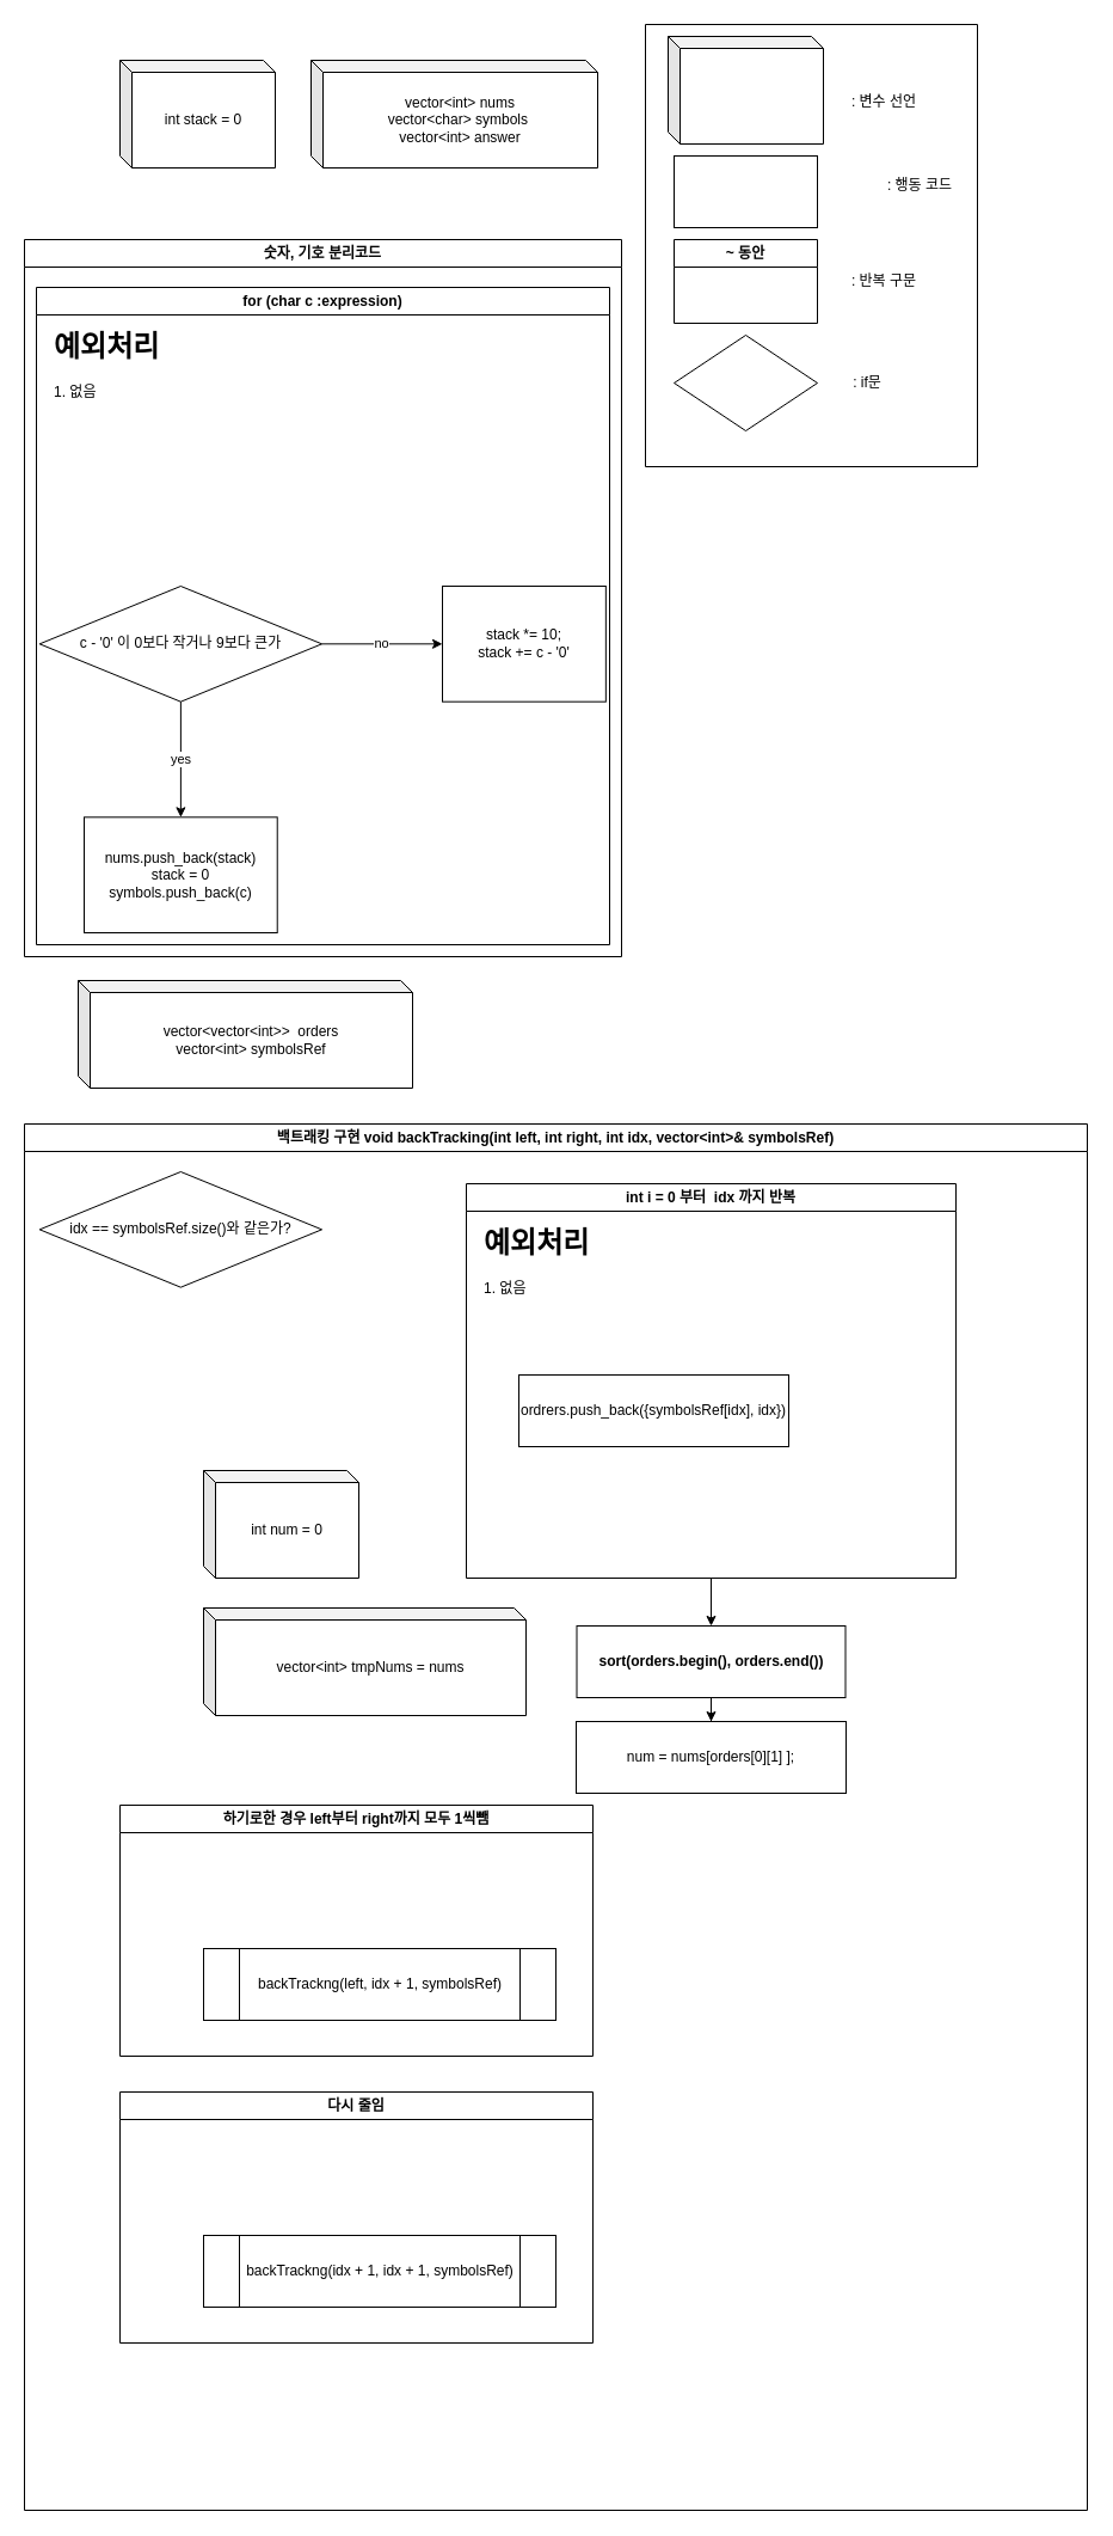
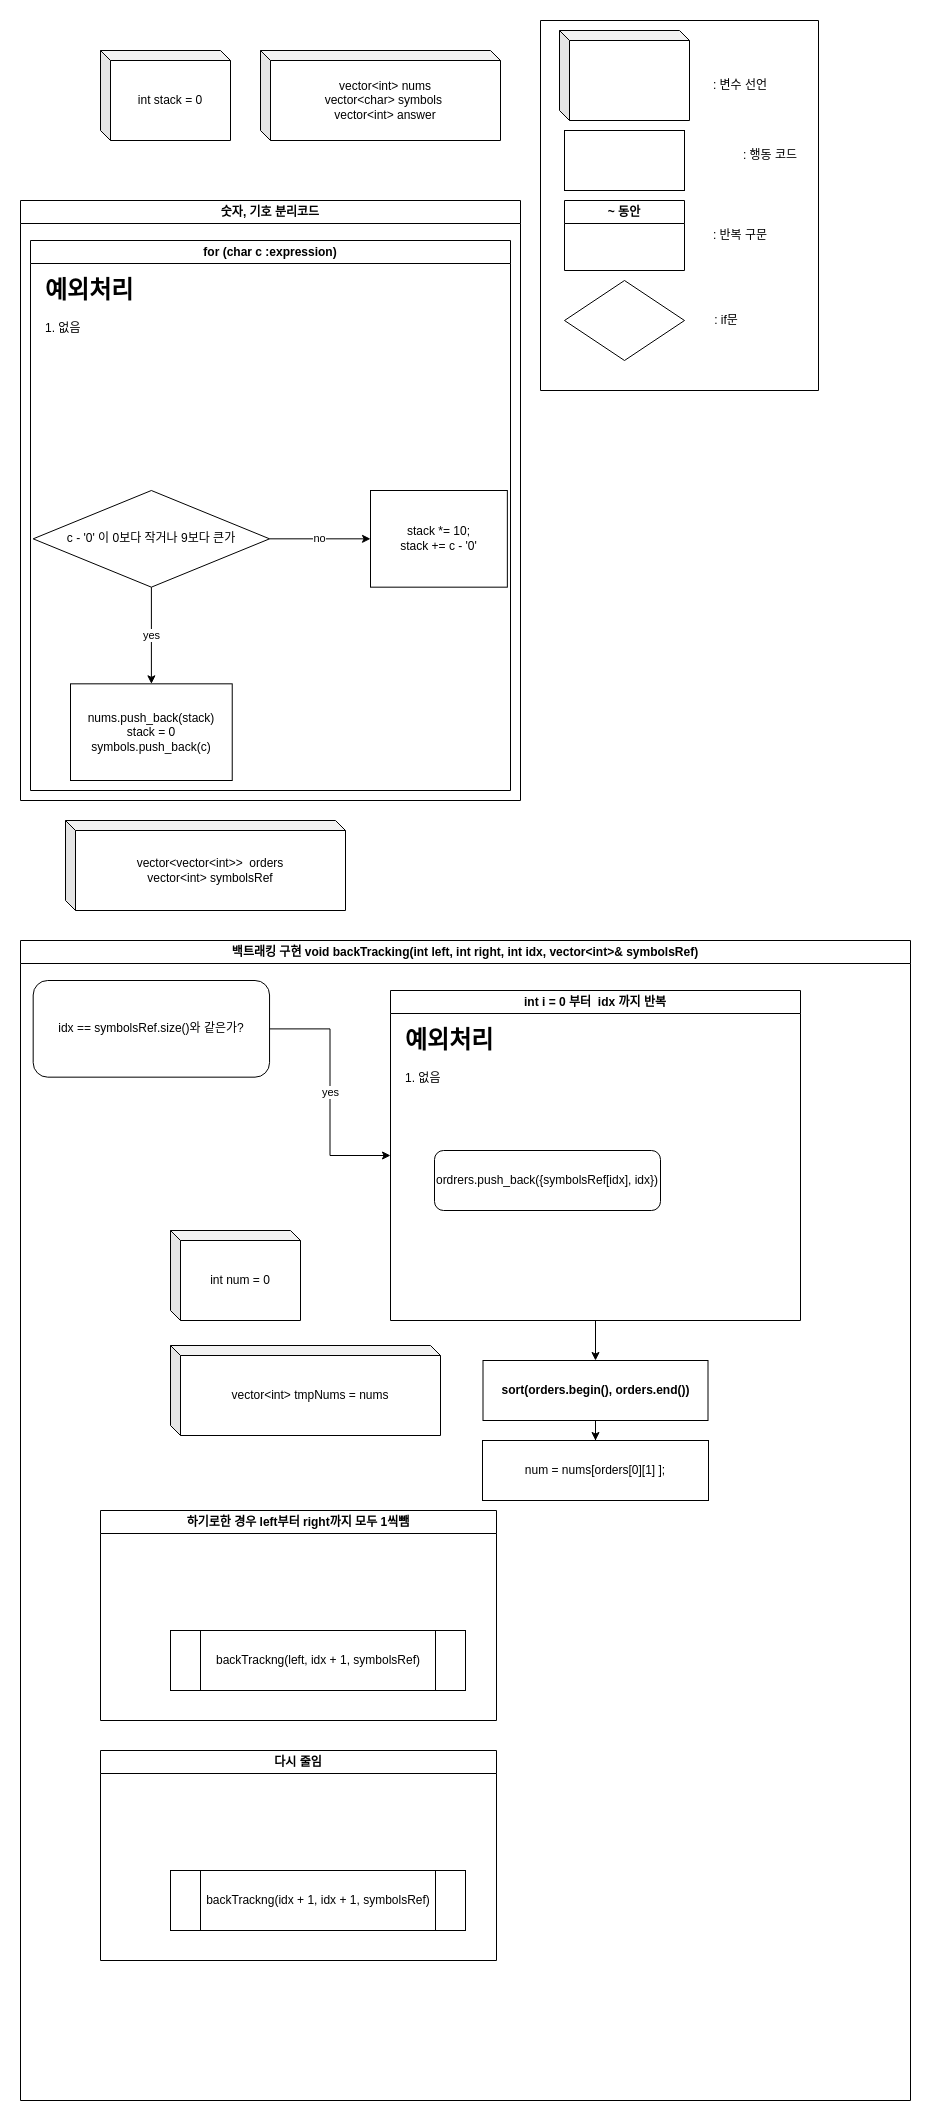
  <mxCell id="0" />
  <mxCell id="1" parent="0" />
  <mxCell id="2" value="" style="swimlane;startSize=0;" vertex="1" parent="1"><mxGeometry x="540" y="20" width="278" height="370" as="geometry" /></mxCell>
  <mxCell id="3" value=": 변수 선언" style="text;html=1;align=center;verticalAlign=middle;whiteSpace=wrap;rounded=0;" vertex="1" parent="2"><mxGeometry x="170" y="50" width="60" height="30" as="geometry" /></mxCell>
  <mxCell id="4" value="" style="rounded=0;whiteSpace=wrap;html=1;" vertex="1" parent="2"><mxGeometry x="24" y="110" width="120" height="60" as="geometry" /></mxCell>
  <mxCell id="5" value=": 행동 코드" style="text;html=1;align=center;verticalAlign=middle;whiteSpace=wrap;rounded=0;" vertex="1" parent="2"><mxGeometry x="200" y="120" width="60" height="30" as="geometry" /></mxCell>
  <mxCell id="6" value="~ 동안" style="swimlane;whiteSpace=wrap;html=1;" vertex="1" parent="2"><mxGeometry x="24" y="180" width="120" height="70" as="geometry" /></mxCell>
  <mxCell id="7" value=": 반복 구문" style="text;html=1;align=center;verticalAlign=middle;whiteSpace=wrap;rounded=0;" vertex="1" parent="2"><mxGeometry x="170" y="200" width="60" height="30" as="geometry" /></mxCell>
  <mxCell id="8" value="" style="rhombus;whiteSpace=wrap;html=1;" vertex="1" parent="2"><mxGeometry x="24" y="260" width="120" height="80" as="geometry" /></mxCell>
  <mxCell id="9" value=": if문" style="text;html=1;align=center;verticalAlign=middle;whiteSpace=wrap;rounded=0;" vertex="1" parent="2"><mxGeometry x="156" y="285" width="60" height="30" as="geometry" /></mxCell>
  <mxCell id="10" value="" style="shape=cube;whiteSpace=wrap;html=1;boundedLbl=1;backgroundOutline=1;darkOpacity=0.05;darkOpacity2=0.1;size=10;" vertex="1" parent="2"><mxGeometry x="19" y="10" width="130" height="90" as="geometry" /></mxCell>
  <mxCell id="11" value="vector&amp;lt;vector&amp;lt;int&amp;gt;&amp;gt;&amp;nbsp; orders&lt;br&gt;vector&amp;lt;int&amp;gt; symbolsRef" style="shape=cube;whiteSpace=wrap;html=1;boundedLbl=1;backgroundOutline=1;darkOpacity=0.05;darkOpacity2=0.1;size=10;" vertex="1" parent="1"><mxGeometry x="65" y="820" width="280" height="90" as="geometry" /></mxCell>
  <mxCell id="12" value="숫자, 기호 분리코드" style="swimlane;whiteSpace=wrap;html=1;" vertex="1" parent="1"><mxGeometry x="20" y="200" width="500" height="600" as="geometry" /></mxCell>
  <mxCell id="13" value="for (char c :expression&lt;span style=&quot;background-color: initial;&quot;&gt;)&lt;/span&gt;" style="swimlane;whiteSpace=wrap;html=1;" vertex="1" parent="12"><mxGeometry x="10" y="40" width="480" height="550" as="geometry" /></mxCell>
  <mxCell id="14" value="&lt;h1&gt;예외처리&lt;/h1&gt;&lt;p&gt;1. 없음&lt;/p&gt;" style="text;html=1;strokeColor=none;fillColor=none;spacing=5;spacingTop=-20;whiteSpace=wrap;overflow=hidden;rounded=0;" vertex="1" parent="13"><mxGeometry x="10" y="30" width="386" height="120" as="geometry" /></mxCell>
  <mxCell id="15" value="" style="group" vertex="1" connectable="0" parent="13"><mxGeometry x="40" y="250" width="436.85" height="290" as="geometry" /></mxCell>
  <mxCell id="16" value="c - '0' 이 0보다 작거나 9보다 큰가" style="rhombus;whiteSpace=wrap;html=1;" vertex="1" parent="15"><mxGeometry x="-37.322" width="236.373" height="96.667" as="geometry" /></mxCell>
  <mxCell id="17" value="nums.push_back(stack)&lt;br&gt;stack = 0&lt;br&gt;symbols.push_back(c)" style="whiteSpace=wrap;html=1;rounded=0;" vertex="1" parent="15"><mxGeometry y="193.333" width="161.729" height="96.667" as="geometry" /></mxCell>
  <mxCell id="18" value="yes" style="edgeStyle=orthogonalEdgeStyle;rounded=0;orthogonalLoop=1;jettySize=auto;html=1;" edge="1" parent="15" source="16" target="17"><mxGeometry relative="1" as="geometry" /></mxCell>
  <mxCell id="19" value="stack *= 10;&lt;br&gt;stack += c - '0'" style="whiteSpace=wrap;html=1;rounded=0;" vertex="1" parent="15"><mxGeometry x="300.003" width="136.847" height="96.667" as="geometry" /></mxCell>
  <mxCell id="20" value="no" style="edgeStyle=orthogonalEdgeStyle;rounded=0;orthogonalLoop=1;jettySize=auto;html=1;" edge="1" parent="15" source="16" target="19"><mxGeometry relative="1" as="geometry" /></mxCell>
  <mxCell id="21" value="백트래킹 구현 void backTracking(int left, int right, int idx, vector&amp;lt;int&amp;gt;&amp;amp;&amp;nbsp;symbolsRef)" style="swimlane;whiteSpace=wrap;html=1;" vertex="1" parent="1"><mxGeometry x="20" y="940" width="890" height="1160" as="geometry" /></mxCell>
- <mxCell id="22" value="idx == symbolsRef.size()와 같은가?" style="rhombus;whiteSpace=wrap;html=1;" vertex="1" parent="21"><mxGeometry x="12.678" y="40" width="236.373" height="96.667" as="geometry" /></mxCell>
+ <mxCell id="22" value="idx == symbolsRef.size()와 같은가?" style="whiteSpace=wrap;html=1;rounded=1;" vertex="1" parent="21"><mxGeometry x="12.678" y="40" width="236.373" height="96.667" as="geometry" /></mxCell>
+ <mxCell id="23" value="yes" style="edgeStyle=orthogonalEdgeStyle;rounded=0;orthogonalLoop=1;jettySize=auto;html=1;" edge="1" parent="21" source="22" target="25"><mxGeometry relative="1" as="geometry"><mxPoint x="356" y="88.333" as="targetPoint" /></mxGeometry></mxCell>
  <mxCell id="24" value="" style="edgeStyle=orthogonalEdgeStyle;rounded=0;orthogonalLoop=1;jettySize=auto;html=1;" edge="1" parent="21" source="25" target="29"><mxGeometry relative="1" as="geometry" /></mxCell>
  <mxCell id="25" value="int i = 0 부터&amp;nbsp; idx 까지 반복" style="swimlane;whiteSpace=wrap;html=1;startSize=23;" vertex="1" parent="21"><mxGeometry x="370" y="50" width="410" height="330" as="geometry" /></mxCell>
  <mxCell id="26" value="&lt;h1&gt;예외처리&lt;/h1&gt;&lt;p&gt;1. 없음&lt;/p&gt;" style="text;html=1;strokeColor=none;fillColor=none;spacing=5;spacingTop=-20;whiteSpace=wrap;overflow=hidden;rounded=0;" vertex="1" parent="25"><mxGeometry x="10" y="30" width="386" height="120" as="geometry" /></mxCell>
- <mxCell id="27" value="ordrers.push_back({symbolsRef[idx], idx})" style="rounded=0;whiteSpace=wrap;html=1;" vertex="1" parent="25"><mxGeometry x="44" y="160" width="226" height="60" as="geometry" /></mxCell>
+ <mxCell id="27" value="ordrers.push_back({symbolsRef[idx], idx})" style="whiteSpace=wrap;html=1;rounded=1;" vertex="1" parent="25"><mxGeometry x="44" y="160" width="226" height="60" as="geometry" /></mxCell>
  <mxCell id="28" value="" style="edgeStyle=orthogonalEdgeStyle;rounded=0;orthogonalLoop=1;jettySize=auto;html=1;" edge="1" parent="21" source="29" target="31"><mxGeometry relative="1" as="geometry" /></mxCell>
  <mxCell id="29" value="sort(orders.begin(), orders.end())" style="whiteSpace=wrap;html=1;fontStyle=1;startSize=23;" vertex="1" parent="21"><mxGeometry x="462.5" y="420" width="225" height="60" as="geometry" /></mxCell>
  <mxCell id="30" value="int num = 0" style="shape=cube;whiteSpace=wrap;html=1;boundedLbl=1;backgroundOutline=1;darkOpacity=0.05;darkOpacity2=0.1;size=10;" vertex="1" parent="21"><mxGeometry x="150" y="290" width="130" height="90" as="geometry" /></mxCell>
  <mxCell id="31" value="num = nums[orders[0][1] ];" style="rounded=0;whiteSpace=wrap;html=1;" vertex="1" parent="21"><mxGeometry x="462" y="500" width="226" height="60" as="geometry" /></mxCell>
  <mxCell id="32" value="하기로한 경우 left부터 right까지 모두 1씩뺌" style="swimlane;whiteSpace=wrap;html=1;" vertex="1" parent="21"><mxGeometry x="80" y="570" width="396" height="210" as="geometry" /></mxCell>
  <mxCell id="33" value="backTrackng(left, idx + 1, symbolsRef)" style="shape=process;whiteSpace=wrap;html=1;backgroundOutline=1;" vertex="1" parent="32"><mxGeometry x="70" y="120" width="295" height="60" as="geometry" /></mxCell>
  <mxCell id="34" value="다시 줄임" style="swimlane;whiteSpace=wrap;html=1;" vertex="1" parent="21"><mxGeometry x="80" y="810" width="396" height="210" as="geometry" /></mxCell>
  <mxCell id="35" value="backTrackng(idx + 1, idx + 1, symbolsRef)" style="shape=process;whiteSpace=wrap;html=1;backgroundOutline=1;" vertex="1" parent="34"><mxGeometry x="70" y="120" width="295" height="60" as="geometry" /></mxCell>
  <mxCell id="36" value="int stack = 0" style="shape=cube;whiteSpace=wrap;html=1;boundedLbl=1;backgroundOutline=1;darkOpacity=0.05;darkOpacity2=0.1;size=10;" vertex="1" parent="1"><mxGeometry x="100" y="50" width="130" height="90" as="geometry" /></mxCell>
  <mxCell id="37" value="vector&amp;lt;int&amp;gt; nums&lt;br&gt;vector&amp;lt;char&amp;gt; symbols&amp;nbsp;&lt;br&gt;vector&amp;lt;int&amp;gt; answer" style="shape=cube;whiteSpace=wrap;html=1;boundedLbl=1;backgroundOutline=1;darkOpacity=0.05;darkOpacity2=0.1;size=10;" vertex="1" parent="1"><mxGeometry x="260" y="50" width="240" height="90" as="geometry" /></mxCell>
  <mxCell id="38" value="vector&amp;lt;int&amp;gt; tmpNums = nums" style="shape=cube;whiteSpace=wrap;html=1;boundedLbl=1;backgroundOutline=1;darkOpacity=0.05;darkOpacity2=0.1;size=10;" vertex="1" parent="1"><mxGeometry x="170" y="1345" width="270" height="90" as="geometry" /></mxCell>
